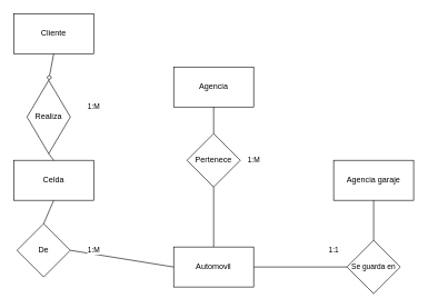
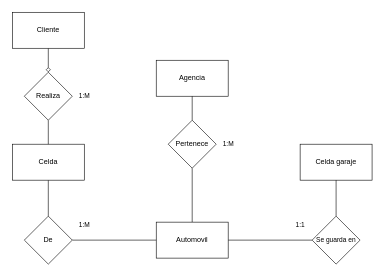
  <mxCell id="0" />
  <mxCell id="1" parent="0" />
  <mxCell id="2" style="edgeStyle=none;rounded=0;orthogonalLoop=1;jettySize=auto;html=1;exitX=0.5;exitY=0;exitDx=0;exitDy=0;entryX=0.5;entryY=1;entryDx=0;entryDy=0;strokeColor=default;align=center;verticalAlign=middle;fontFamily=Helvetica;fontSize=11;fontColor=default;labelBackgroundColor=default;endArrow=none;endFill=0;" edge="1" parent="1" source="4" target="16"><mxGeometry relative="1" as="geometry" /></mxCell>
  <mxCell id="3" style="edgeStyle=none;rounded=0;orthogonalLoop=1;jettySize=auto;html=1;exitX=1;exitY=0.5;exitDx=0;exitDy=0;entryX=0;entryY=0.5;entryDx=0;entryDy=0;strokeColor=default;align=center;verticalAlign=middle;fontFamily=Helvetica;fontSize=11;fontColor=default;labelBackgroundColor=default;endArrow=none;endFill=0;" edge="1" parent="1" source="4" target="18"><mxGeometry relative="1" as="geometry" /></mxCell>
  <mxCell id="4" value="Automovil" style="rounded=0;whiteSpace=wrap;html=1;" vertex="1" parent="1"><mxGeometry x="260" y="370" width="120" height="60" as="geometry" /></mxCell>
  <mxCell id="5" style="rounded=0;orthogonalLoop=1;jettySize=auto;html=1;exitX=0.5;exitY=1;exitDx=0;exitDy=0;entryX=0.5;entryY=0;entryDx=0;entryDy=0;endArrow=diamond;endFill=0;" edge="1" parent="1" source="6" target="12"><mxGeometry relative="1" as="geometry" /></mxCell>
  <mxCell id="6" value="Cliente" style="rounded=0;whiteSpace=wrap;html=1;" vertex="1" parent="1"><mxGeometry x="20" y="20" width="120" height="60" as="geometry" /></mxCell>
  <mxCell id="7" style="edgeStyle=none;rounded=0;orthogonalLoop=1;jettySize=auto;html=1;exitX=0.5;exitY=1;exitDx=0;exitDy=0;entryX=0.5;entryY=0;entryDx=0;entryDy=0;strokeColor=default;align=center;verticalAlign=middle;fontFamily=Helvetica;fontSize=11;fontColor=default;labelBackgroundColor=default;endArrow=none;endFill=0;" edge="1" parent="1" source="8" target="14"><mxGeometry relative="1" as="geometry" /></mxCell>
  <mxCell id="8" value="Celda" style="rounded=0;whiteSpace=wrap;html=1;" vertex="1" parent="1"><mxGeometry x="20" y="240" width="120" height="60" as="geometry" /></mxCell>
  <mxCell id="9" value="Agencia" style="rounded=0;whiteSpace=wrap;html=1;" vertex="1" parent="1"><mxGeometry x="260" y="100" width="120" height="60" as="geometry" /></mxCell>
- <mxCell id="10" value="Agencia garaje" style="rounded=0;whiteSpace=wrap;html=1;" vertex="1" parent="1"><mxGeometry x="500" y="240" width="120" height="60" as="geometry" /></mxCell>
+ <mxCell id="10" value="Celda garaje" style="rounded=0;whiteSpace=wrap;html=1;" vertex="1" parent="1"><mxGeometry x="500" y="240" width="120" height="60" as="geometry" /></mxCell>
  <mxCell id="11" style="edgeStyle=none;rounded=0;orthogonalLoop=1;jettySize=auto;html=1;exitX=0.5;exitY=1;exitDx=0;exitDy=0;entryX=0.5;entryY=0;entryDx=0;entryDy=0;strokeColor=default;align=center;verticalAlign=middle;fontFamily=Helvetica;fontSize=11;fontColor=default;labelBackgroundColor=default;endArrow=none;endFill=0;" edge="1" parent="1" source="12" target="8"><mxGeometry relative="1" as="geometry" /></mxCell>
- <mxCell id="12" value="Realiza" style="rhombus;whiteSpace=wrap;html=1;" vertex="1" parent="1"><mxGeometry x="40" y="120" width="65" height="110" as="geometry" /></mxCell>
+ <mxCell id="12" value="Realiza" style="rhombus;whiteSpace=wrap;html=1;" vertex="1" parent="1"><mxGeometry x="40" y="120" width="80" height="80" as="geometry" /></mxCell>
  <mxCell id="13" style="edgeStyle=none;rounded=0;orthogonalLoop=1;jettySize=auto;html=1;exitX=1;exitY=0.5;exitDx=0;exitDy=0;entryX=0;entryY=0.5;entryDx=0;entryDy=0;strokeColor=default;align=center;verticalAlign=middle;fontFamily=Helvetica;fontSize=11;fontColor=default;labelBackgroundColor=default;endArrow=none;endFill=0;" edge="1" parent="1" source="14" target="4"><mxGeometry relative="1" as="geometry" /></mxCell>
- <mxCell id="14" value="De" style="rhombus;whiteSpace=wrap;html=1;" vertex="1" parent="1"><mxGeometry x="25" y="335" width="80" height="80" as="geometry" /></mxCell>
+ <mxCell id="14" value="De" style="rhombus;whiteSpace=wrap;html=1;" vertex="1" parent="1"><mxGeometry x="40" y="360" width="80" height="80" as="geometry" /></mxCell>
  <mxCell id="15" style="edgeStyle=none;rounded=0;orthogonalLoop=1;jettySize=auto;html=1;exitX=0.5;exitY=0;exitDx=0;exitDy=0;entryX=0.5;entryY=1;entryDx=0;entryDy=0;strokeColor=default;align=center;verticalAlign=middle;fontFamily=Helvetica;fontSize=11;fontColor=default;labelBackgroundColor=default;endArrow=none;endFill=0;" edge="1" parent="1" source="16" target="9"><mxGeometry relative="1" as="geometry" /></mxCell>
  <mxCell id="16" value="Pertenece" style="rhombus;whiteSpace=wrap;html=1;" vertex="1" parent="1"><mxGeometry x="280" y="200" width="80" height="80" as="geometry" /></mxCell>
  <mxCell id="17" style="edgeStyle=none;rounded=0;orthogonalLoop=1;jettySize=auto;html=1;exitX=0.5;exitY=0;exitDx=0;exitDy=0;entryX=0.5;entryY=1;entryDx=0;entryDy=0;strokeColor=default;align=center;verticalAlign=middle;fontFamily=Helvetica;fontSize=11;fontColor=default;labelBackgroundColor=default;endArrow=none;endFill=0;" edge="1" parent="1" source="18" target="10"><mxGeometry relative="1" as="geometry" /></mxCell>
  <mxCell id="18" value="Se guarda en" style="rhombus;whiteSpace=wrap;html=1;fontFamily=Helvetica;fontSize=11;fontColor=default;labelBackgroundColor=default;" vertex="1" parent="1"><mxGeometry x="520" y="360" width="80" height="80" as="geometry" /></mxCell>
  <mxCell id="19" value="1:M" style="text;html=1;align=center;verticalAlign=middle;resizable=0;points=[];autosize=1;strokeColor=none;fillColor=none;fontFamily=Helvetica;fontSize=11;fontColor=default;labelBackgroundColor=default;" vertex="1" parent="1"><mxGeometry x="360" y="225" width="40" height="30" as="geometry" /></mxCell>
  <mxCell id="20" value="1:1" style="text;html=1;align=center;verticalAlign=middle;resizable=0;points=[];autosize=1;strokeColor=none;fillColor=none;fontFamily=Helvetica;fontSize=11;fontColor=default;labelBackgroundColor=default;" vertex="1" parent="1"><mxGeometry x="480" y="360" width="40" height="30" as="geometry" /></mxCell>
  <mxCell id="21" value="1:M" style="text;html=1;align=center;verticalAlign=middle;resizable=0;points=[];autosize=1;strokeColor=none;fillColor=none;fontFamily=Helvetica;fontSize=11;fontColor=default;labelBackgroundColor=default;" vertex="1" parent="1"><mxGeometry x="120" y="145" width="40" height="30" as="geometry" /></mxCell>
  <mxCell id="22" value="1:M" style="text;html=1;align=center;verticalAlign=middle;resizable=0;points=[];autosize=1;strokeColor=none;fillColor=none;fontFamily=Helvetica;fontSize=11;fontColor=default;labelBackgroundColor=default;" vertex="1" parent="1"><mxGeometry x="120" y="360" width="40" height="30" as="geometry" /></mxCell>
